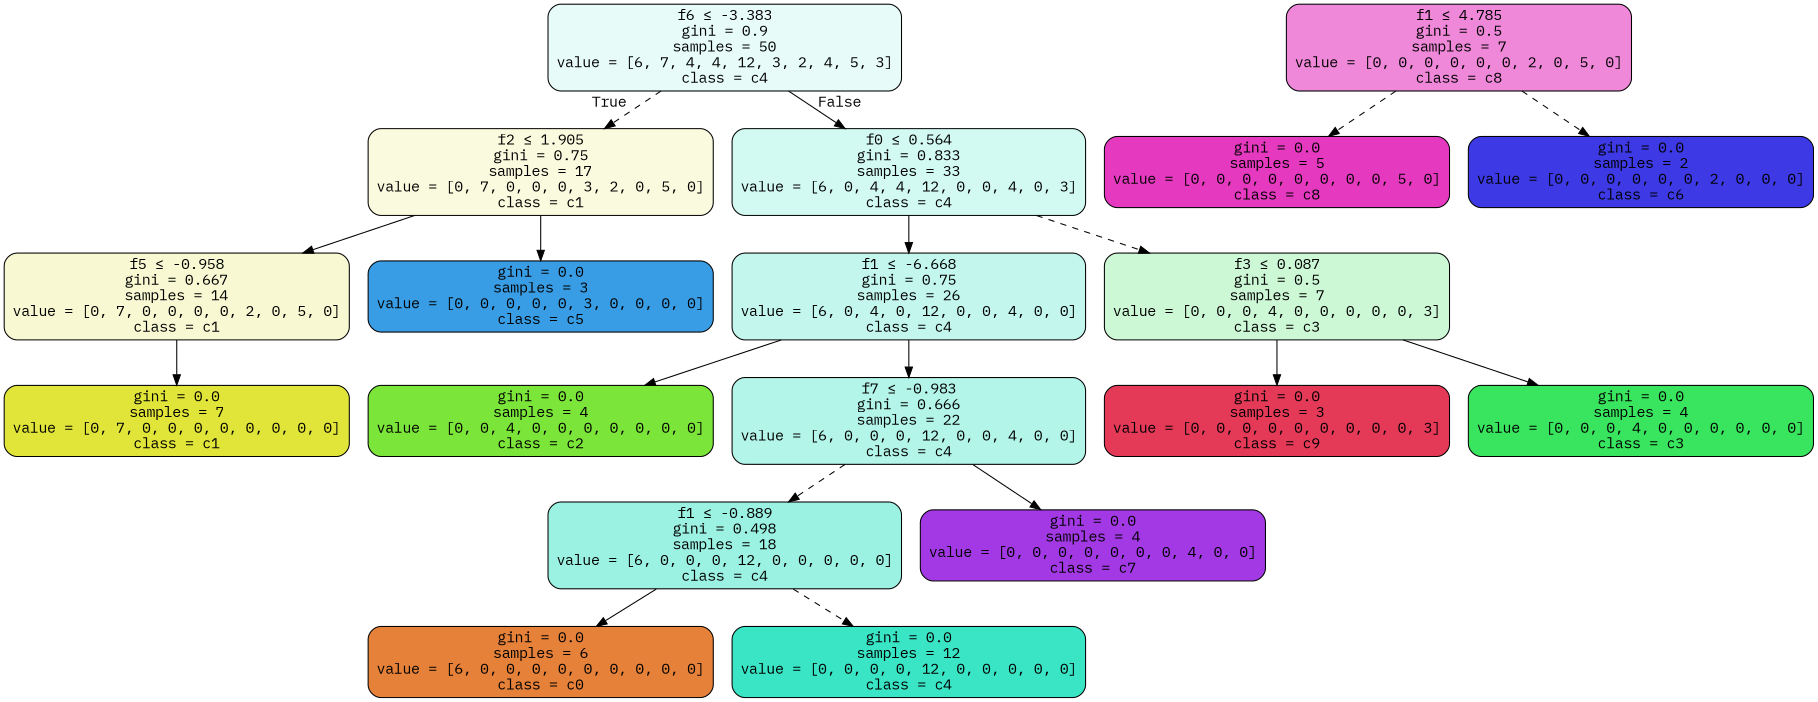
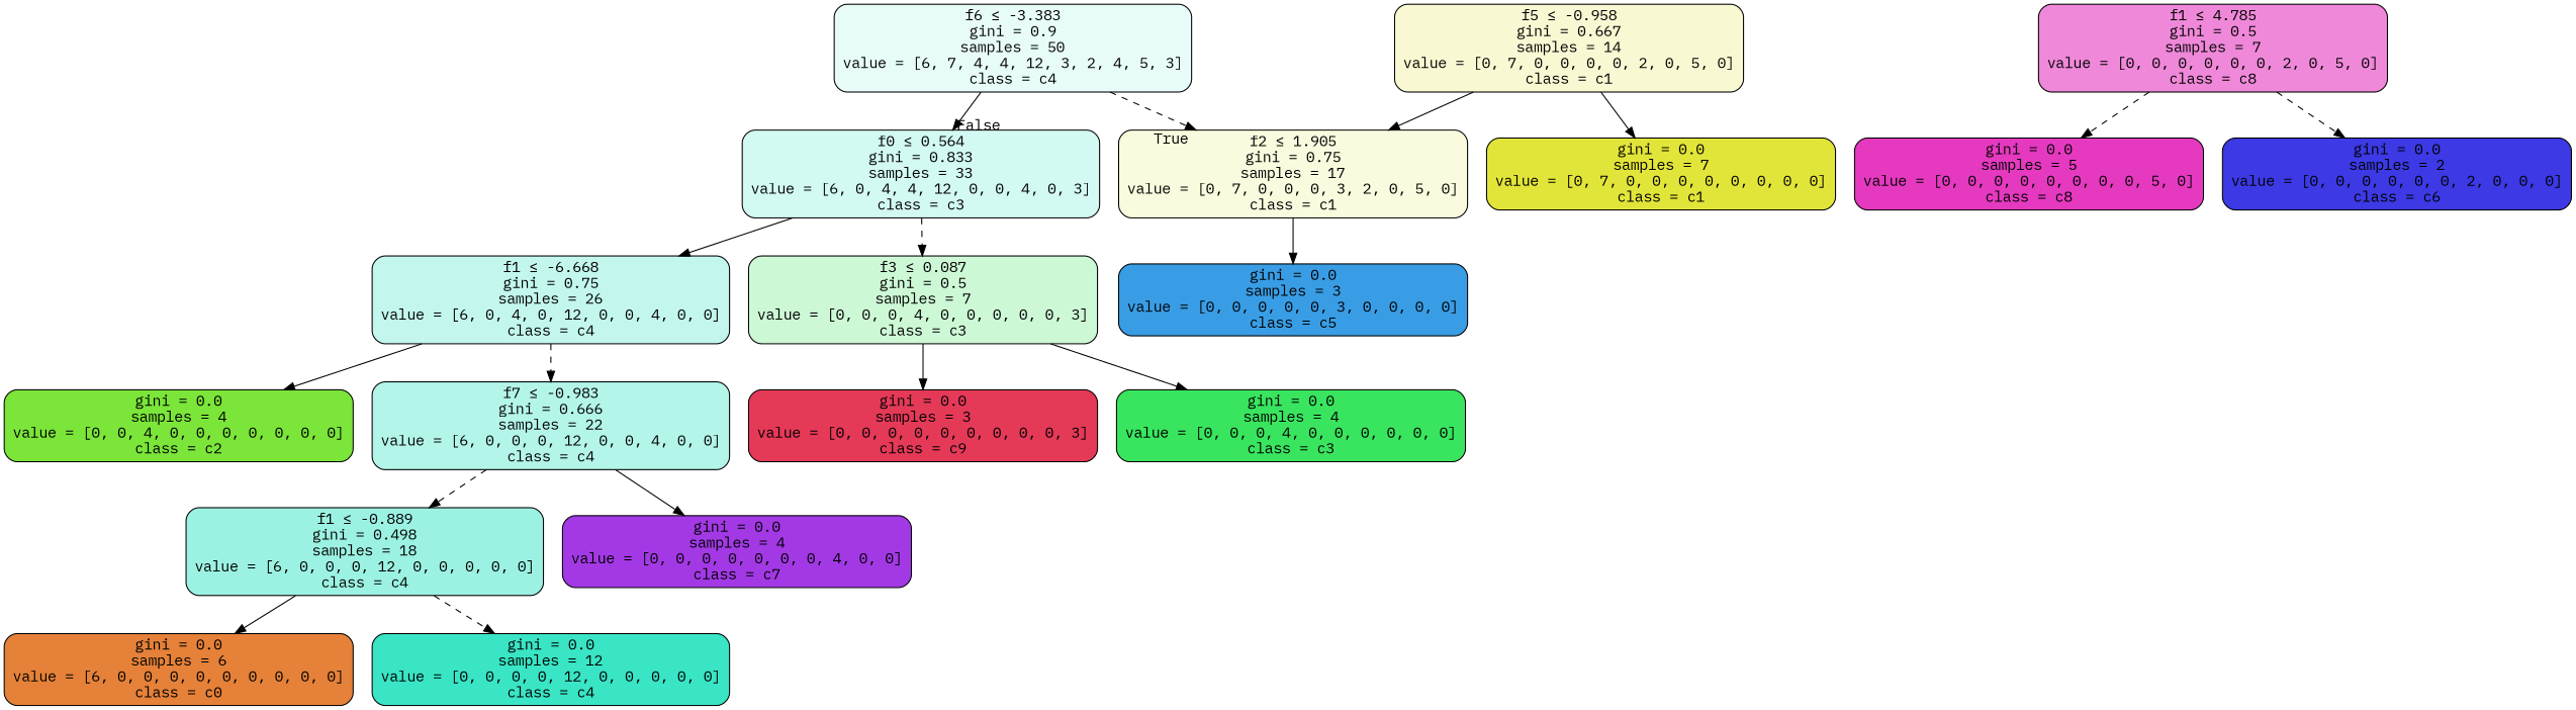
  digraph {
    fontname="IBM Plex Mono"
    node [color=black fontname="IBM Plex Mono" shape=box style="filled, rounded"]
    edge [fontname="IBM Plex Mono" style=solid]
    n1 [fillcolor="#39e5c51e" label=<f6 &le; -3.383<br/>gini = 0.9<br/>samples = 50<br/>value = [6, 7, 4, 4, 12, 3, 2, 4, 5, 3]<br/>class = c4>]
    n2 [fillcolor="#e2e5392a" label=<f2 &le; 1.905<br/>gini = 0.75<br/>samples = 17<br/>value = [0, 7, 0, 0, 0, 3, 2, 0, 5, 0]<br/>class = c1>]
-   n3 [fillcolor="#39e5c539" label=<f0 &le; 0.564<br/>gini = 0.833<br/>samples = 33<br/>value = [6, 0, 4, 4, 12, 0, 0, 4, 0, 3]<br/>class = c4>]
+   n3 [fillcolor="#39e5c539" label=<f0 &le; 0.564<br/>gini = 0.833<br/>samples = 33<br/>value = [6, 0, 4, 4, 12, 0, 0, 4, 0, 3]<br/>class = c3>]
    n4 [fillcolor="#e2e53939" label=<f5 &le; -0.958<br/>gini = 0.667<br/>samples = 14<br/>value = [0, 7, 0, 0, 0, 0, 2, 0, 5, 0]<br/>class = c1>]
    n5 [fillcolor="#399de5ff" label=<gini = 0.0<br/>samples = 3<br/>value = [0, 0, 0, 0, 0, 3, 0, 0, 0, 0]<br/>class = c5>]
    n6 [fillcolor="#39e5c54d" label=<f1 &le; -6.668<br/>gini = 0.75<br/>samples = 26<br/>value = [6, 0, 4, 0, 12, 0, 0, 4, 0, 0]<br/>class = c4>]
    n7 [fillcolor="#39e55e40" label=<f3 &le; 0.087<br/>gini = 0.5<br/>samples = 7<br/>value = [0, 0, 0, 4, 0, 0, 0, 0, 0, 3]<br/>class = c3>]
    n8 [fillcolor="#e2e539ff" label=<gini = 0.0<br/>samples = 7<br/>value = [0, 7, 0, 0, 0, 0, 0, 0, 0, 0]<br/>class = c1>]
    n9 [fillcolor="#e539c099" label=<f1 &le; 4.785<br/>gini = 0.5<br/>samples = 7<br/>value = [0, 0, 0, 0, 0, 0, 2, 0, 5, 0]<br/>class = c8>]
    n10 [fillcolor="#e539c0ff" label=<gini = 0.0<br/>samples = 5<br/>value = [0, 0, 0, 0, 0, 0, 0, 0, 5, 0]<br/>class = c8>]
    n11 [fillcolor="#3c39e5ff" label=<gini = 0.0<br/>samples = 2<br/>value = [0, 0, 0, 0, 0, 0, 2, 0, 0, 0]<br/>class = c6>]
    n12 [fillcolor="#7be539ff" label=<gini = 0.0<br/>samples = 4<br/>value = [0, 0, 4, 0, 0, 0, 0, 0, 0, 0]<br/>class = c2>]
    n13 [fillcolor="#39e5c560" label=<f7 &le; -0.983<br/>gini = 0.666<br/>samples = 22<br/>value = [6, 0, 0, 0, 12, 0, 0, 4, 0, 0]<br/>class = c4>]
    n14 [fillcolor="#e53958ff" label=<gini = 0.0<br/>samples = 3<br/>value = [0, 0, 0, 0, 0, 0, 0, 0, 0, 3]<br/>class = c9>]
    n15 [fillcolor="#39e55eff" label=<gini = 0.0<br/>samples = 4<br/>value = [0, 0, 0, 4, 0, 0, 0, 0, 0, 0]<br/>class = c3>]
    n16 [fillcolor="#39e5c57f" label=<f1 &le; -0.889<br/>gini = 0.498<br/>samples = 18<br/>value = [6, 0, 0, 0, 12, 0, 0, 0, 0, 0]<br/>class = c4>]
    n17 [fillcolor="#a339e5ff" label=<gini = 0.0<br/>samples = 4<br/>value = [0, 0, 0, 0, 0, 0, 0, 4, 0, 0]<br/>class = c7>]
    n18 [fillcolor="#e58139ff" label=<gini = 0.0<br/>samples = 6<br/>value = [6, 0, 0, 0, 0, 0, 0, 0, 0, 0]<br/>class = c0>]
    n19 [fillcolor="#39e5c5ff" label=<gini = 0.0<br/>samples = 12<br/>value = [0, 0, 0, 0, 12, 0, 0, 0, 0, 0]<br/>class = c4>]
    n1 -> n2 [headlabel=True labelangle=45 labeldistance=2.5 style=dashed]
    n1 -> n3 [headlabel=False labelangle=-45 labeldistance=2.5]
-   n2 -> n4
+   n4 -> n2
    n2 -> n5
    n3 -> n6
    n3 -> n7 [style=dashed]
    n4 -> n8
    n6 -> n12
-   n6 -> n13
+   n6 -> n13 [style=dashed]
    n7 -> n14
    n7 -> n15
    n9 -> n10 [style=dashed]
    n9 -> n11 [style=dashed]
    n13 -> n16 [style=dashed]
    n13 -> n17
    n16 -> n18
    n16 -> n19 [style=dashed]
  }
